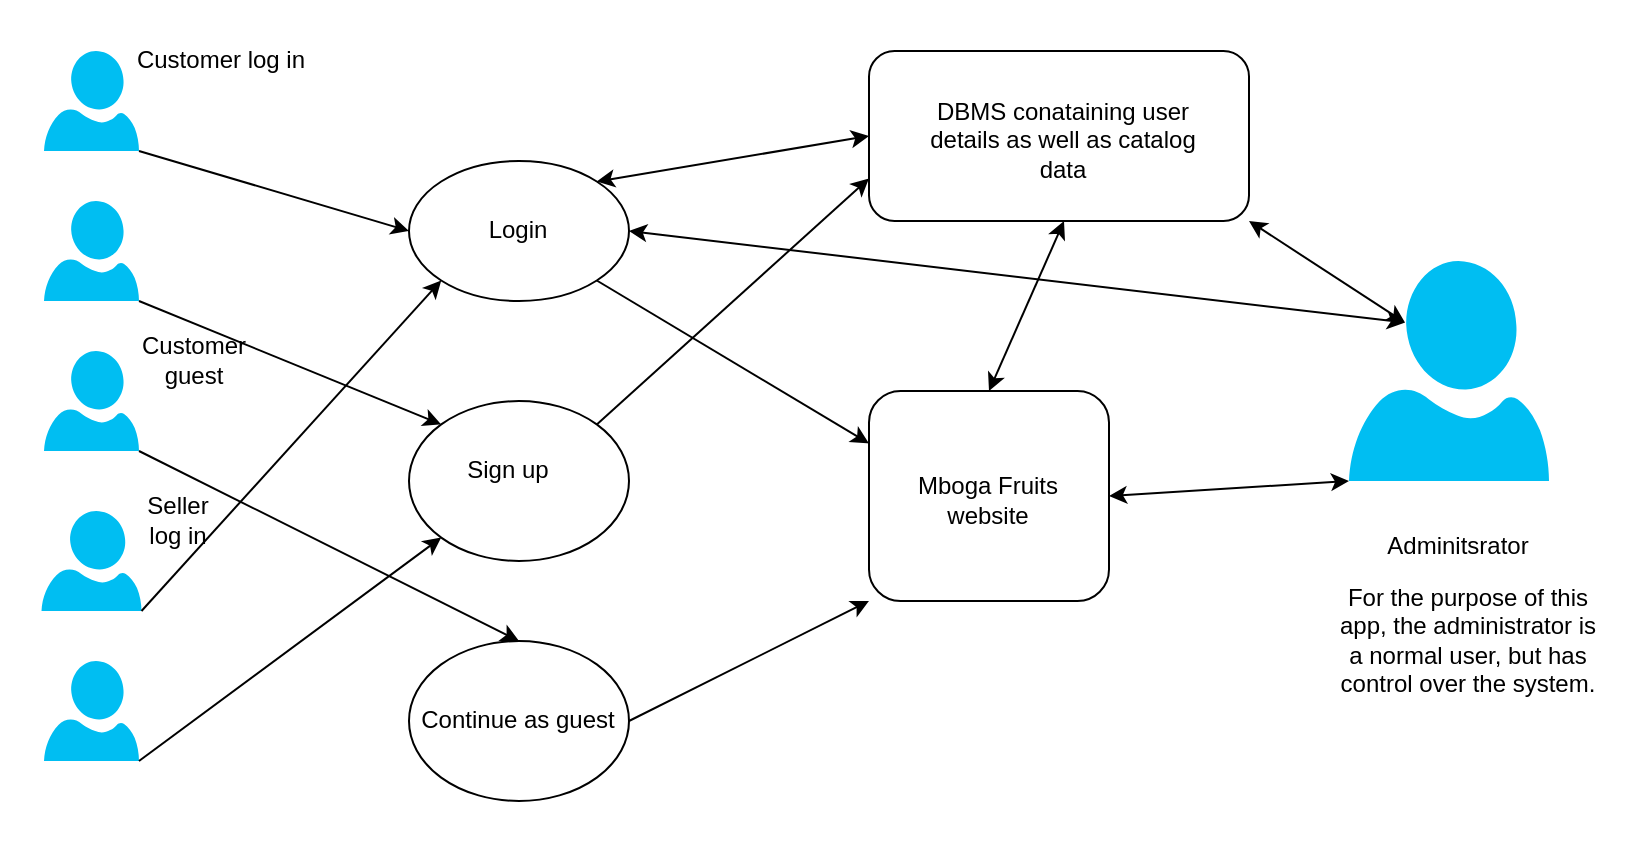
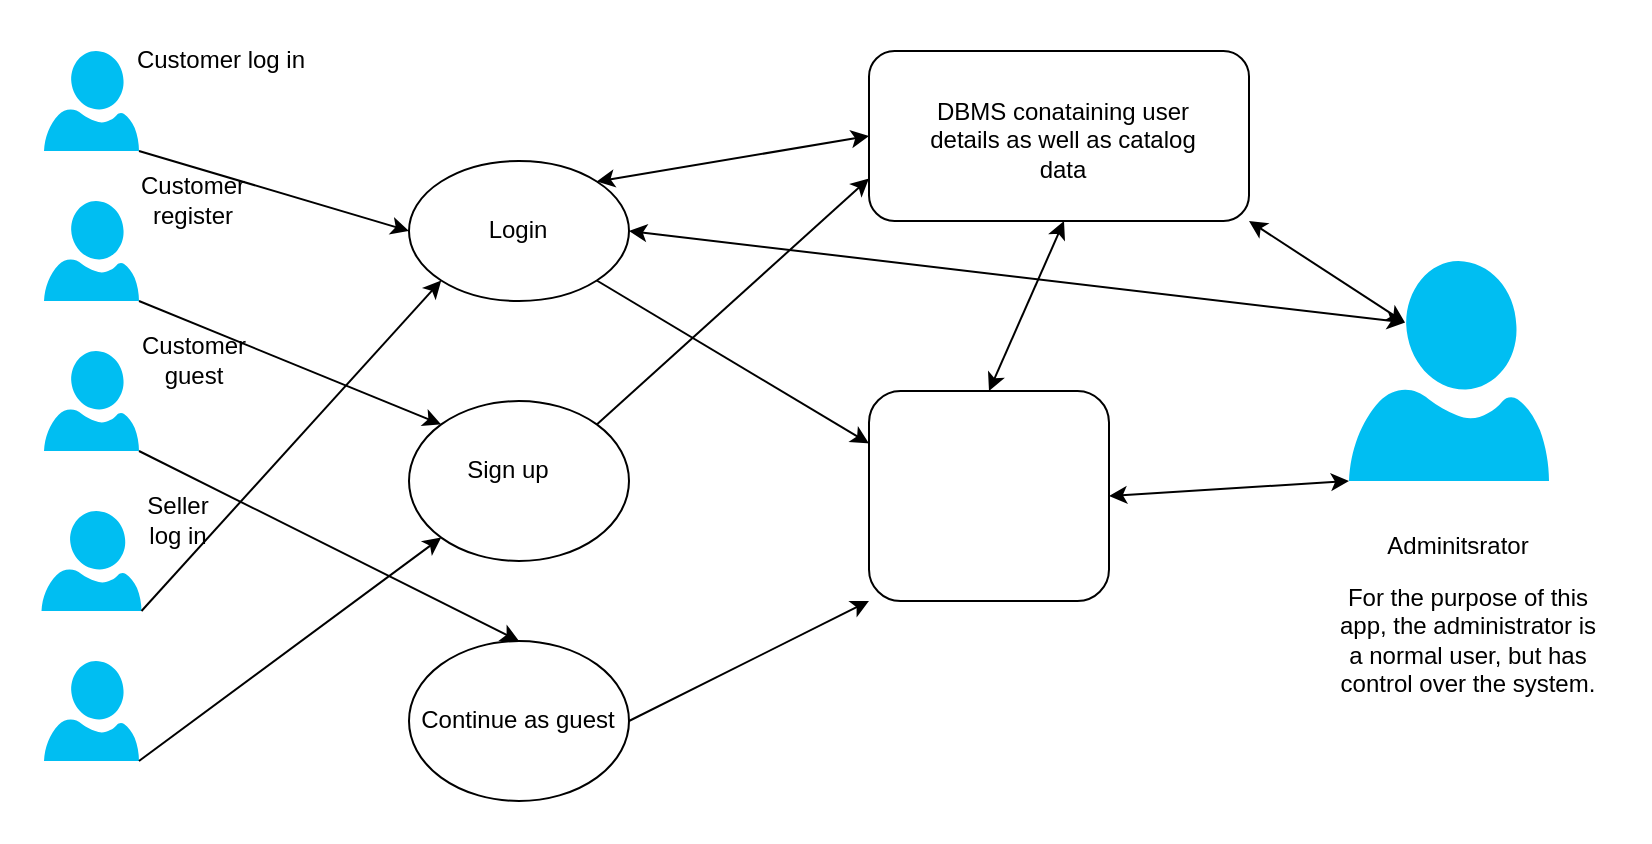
  <mxCell id="0" />
  <mxCell id="1" parent="0" />
  <mxCell id="2" value="" style="ellipse;whiteSpace=wrap;html=1;" vertex="1" parent="1"><mxGeometry x="204" y="80" width="110" height="70" as="geometry" /></mxCell>
  <mxCell id="3" value="Login" style="text;html=1;strokeColor=none;fillColor=none;align=center;verticalAlign=middle;whiteSpace=wrap;rounded=0;" vertex="1" parent="1"><mxGeometry x="219" y="75" width="80" height="80" as="geometry" /></mxCell>
  <mxCell id="4" value="" style="ellipse;whiteSpace=wrap;html=1;" vertex="1" parent="1"><mxGeometry x="204" y="200" width="110" height="80" as="geometry" /></mxCell>
  <mxCell id="5" value="Sign up" style="text;html=1;strokeColor=none;fillColor=none;align=center;verticalAlign=middle;whiteSpace=wrap;rounded=0;" vertex="1" parent="1"><mxGeometry x="219" y="220" width="70" height="30" as="geometry" /></mxCell>
  <mxCell id="6" value="" style="ellipse;whiteSpace=wrap;html=1;" vertex="1" parent="1"><mxGeometry x="204" y="320" width="110" height="80" as="geometry" /></mxCell>
  <mxCell id="7" value="Continue as guest" style="text;html=1;strokeColor=none;fillColor=none;align=center;verticalAlign=middle;whiteSpace=wrap;rounded=0;" vertex="1" parent="1"><mxGeometry x="204" y="320" width="110" height="80" as="geometry" /></mxCell>
  <mxCell id="8" value="" style="verticalLabelPosition=bottom;html=1;verticalAlign=top;align=center;strokeColor=none;fillColor=#00BEF2;shape=mxgraph.azure.user;" vertex="1" parent="1"><mxGeometry x="21.5" y="25" width="47.5" height="50" as="geometry" /></mxCell>
  <mxCell id="9" value="" style="verticalLabelPosition=bottom;html=1;verticalAlign=top;align=center;strokeColor=none;fillColor=#00BEF2;shape=mxgraph.azure.user;" vertex="1" parent="1"><mxGeometry x="21.5" y="100" width="47.5" height="50" as="geometry" /></mxCell>
  <mxCell id="10" value="" style="verticalLabelPosition=bottom;html=1;verticalAlign=top;align=center;strokeColor=none;fillColor=#00BEF2;shape=mxgraph.azure.user;" vertex="1" parent="1"><mxGeometry x="21.5" y="175" width="47.5" height="50" as="geometry" /></mxCell>
  <mxCell id="11" value="" style="verticalLabelPosition=bottom;html=1;verticalAlign=top;align=center;strokeColor=none;fillColor=#00BEF2;shape=mxgraph.azure.user;" vertex="1" parent="1"><mxGeometry x="20.25" y="255" width="50" height="50" as="geometry" /></mxCell>
  <mxCell id="12" value="" style="verticalLabelPosition=bottom;html=1;verticalAlign=top;align=center;strokeColor=none;fillColor=#00BEF2;shape=mxgraph.azure.user;" vertex="1" parent="1"><mxGeometry x="21.5" y="330" width="47.5" height="50" as="geometry" /></mxCell>
  <mxCell id="13" value="Customer log in" style="text;html=1;strokeColor=none;fillColor=none;align=center;verticalAlign=middle;whiteSpace=wrap;rounded=0;" vertex="1" parent="1"><mxGeometry x="64" y="20" width="92.5" height="20" as="geometry" /></mxCell>
+ <mxCell id="14" value="Customer register" style="text;html=1;strokeColor=none;fillColor=none;align=center;verticalAlign=middle;whiteSpace=wrap;rounded=0;" vertex="1" parent="1"><mxGeometry x="69" y="90" width="55" height="20" as="geometry" /></mxCell>
  <mxCell id="15" value="Customer guest" style="text;html=1;strokeColor=none;fillColor=none;align=center;verticalAlign=middle;whiteSpace=wrap;rounded=0;" vertex="1" parent="1"><mxGeometry x="76.5" y="170" width="40" height="20" as="geometry" /></mxCell>
  <mxCell id="16" value="Seller log in" style="text;html=1;strokeColor=none;fillColor=none;align=center;verticalAlign=middle;whiteSpace=wrap;rounded=0;" vertex="1" parent="1"><mxGeometry x="69" y="250" width="40" height="20" as="geometry" /></mxCell>
  <mxCell id="17" value="" style="rounded=1;whiteSpace=wrap;html=1;" vertex="1" parent="1"><mxGeometry x="434" y="195" width="120" height="105" as="geometry" /></mxCell>
- <mxCell id="18" value="Mboga Fruits website" style="text;html=1;strokeColor=none;fillColor=none;align=center;verticalAlign=middle;whiteSpace=wrap;rounded=0;" vertex="1" parent="1"><mxGeometry x="444" y="210" width="100" height="80" as="geometry" /></mxCell>
  <mxCell id="19" value="" style="rounded=1;whiteSpace=wrap;html=1;" vertex="1" parent="1"><mxGeometry x="434" y="25" width="190" height="85" as="geometry" /></mxCell>
  <mxCell id="20" value="DBMS conataining user details as well as catalog data" style="text;html=1;strokeColor=none;fillColor=none;align=center;verticalAlign=middle;whiteSpace=wrap;rounded=0;" vertex="1" parent="1"><mxGeometry x="459" y="30" width="145" height="80" as="geometry" /></mxCell>
  <mxCell id="21" value="" style="endArrow=classic;html=1;entryX=0;entryY=0.5;entryDx=0;entryDy=0;exitX=1;exitY=1;exitDx=0;exitDy=0;exitPerimeter=0;" edge="1" parent="1" source="8" target="2"><mxGeometry width="50" height="50" relative="1" as="geometry"><mxPoint x="264" y="240" as="sourcePoint" /><mxPoint x="314" y="190" as="targetPoint" /></mxGeometry></mxCell>
  <mxCell id="22" value="" style="endArrow=classic;html=1;entryX=0;entryY=0;entryDx=0;entryDy=0;exitX=1;exitY=1;exitDx=0;exitDy=0;exitPerimeter=0;" edge="1" parent="1" source="9" target="4"><mxGeometry width="50" height="50" relative="1" as="geometry"><mxPoint x="264" y="240" as="sourcePoint" /><mxPoint x="314" y="190" as="targetPoint" /></mxGeometry></mxCell>
  <mxCell id="23" value="" style="endArrow=classic;html=1;entryX=0.5;entryY=0;entryDx=0;entryDy=0;exitX=1;exitY=1;exitDx=0;exitDy=0;exitPerimeter=0;" edge="1" parent="1" source="10" target="7"><mxGeometry width="50" height="50" relative="1" as="geometry"><mxPoint x="264" y="240" as="sourcePoint" /><mxPoint x="314" y="190" as="targetPoint" /></mxGeometry></mxCell>
  <mxCell id="24" value="" style="endArrow=classic;html=1;entryX=0;entryY=1;entryDx=0;entryDy=0;exitX=1;exitY=1;exitDx=0;exitDy=0;exitPerimeter=0;" edge="1" parent="1" source="12" target="4"><mxGeometry width="50" height="50" relative="1" as="geometry"><mxPoint x="264" y="240" as="sourcePoint" /><mxPoint x="314" y="190" as="targetPoint" /></mxGeometry></mxCell>
  <mxCell id="25" value="" style="endArrow=classic;html=1;entryX=0;entryY=1;entryDx=0;entryDy=0;exitX=1;exitY=1;exitDx=0;exitDy=0;exitPerimeter=0;" edge="1" parent="1" source="11" target="2"><mxGeometry width="50" height="50" relative="1" as="geometry"><mxPoint x="264" y="240" as="sourcePoint" /><mxPoint x="314" y="190" as="targetPoint" /></mxGeometry></mxCell>
  <mxCell id="26" value="" style="endArrow=classic;startArrow=classic;html=1;entryX=0;entryY=0.5;entryDx=0;entryDy=0;exitX=1;exitY=0;exitDx=0;exitDy=0;" edge="1" parent="1" source="2" target="19"><mxGeometry width="50" height="50" relative="1" as="geometry"><mxPoint x="264" y="240" as="sourcePoint" /><mxPoint x="314" y="190" as="targetPoint" /></mxGeometry></mxCell>
  <mxCell id="27" value="" style="endArrow=classic;startArrow=classic;html=1;entryX=0.5;entryY=1;entryDx=0;entryDy=0;exitX=0.5;exitY=0;exitDx=0;exitDy=0;" edge="1" parent="1" source="17" target="20"><mxGeometry width="50" height="50" relative="1" as="geometry"><mxPoint x="264" y="240" as="sourcePoint" /><mxPoint x="314" y="190" as="targetPoint" /></mxGeometry></mxCell>
  <mxCell id="28" value="" style="endArrow=classic;html=1;entryX=0;entryY=0.25;entryDx=0;entryDy=0;exitX=1;exitY=1;exitDx=0;exitDy=0;" edge="1" parent="1" source="2" target="17"><mxGeometry width="50" height="50" relative="1" as="geometry"><mxPoint x="264" y="240" as="sourcePoint" /><mxPoint x="314" y="190" as="targetPoint" /></mxGeometry></mxCell>
  <mxCell id="29" value="" style="endArrow=classic;html=1;entryX=0;entryY=0.75;entryDx=0;entryDy=0;exitX=1;exitY=0;exitDx=0;exitDy=0;" edge="1" parent="1" source="4" target="19"><mxGeometry width="50" height="50" relative="1" as="geometry"><mxPoint x="264" y="240" as="sourcePoint" /><mxPoint x="314" y="190" as="targetPoint" /></mxGeometry></mxCell>
  <mxCell id="30" value="" style="endArrow=classic;html=1;entryX=0;entryY=1;entryDx=0;entryDy=0;exitX=1;exitY=0.5;exitDx=0;exitDy=0;" edge="1" parent="1" source="7" target="17"><mxGeometry width="50" height="50" relative="1" as="geometry"><mxPoint x="264" y="240" as="sourcePoint" /><mxPoint x="314" y="190" as="targetPoint" /></mxGeometry></mxCell>
  <mxCell id="31" value="" style="verticalLabelPosition=bottom;html=1;verticalAlign=top;align=center;strokeColor=none;fillColor=#00BEF2;shape=mxgraph.azure.user;" vertex="1" parent="1"><mxGeometry x="674" y="130" width="100" height="110" as="geometry" /></mxCell>
  <mxCell id="32" value="Adminitsrator" style="text;html=1;strokeColor=none;fillColor=none;align=center;verticalAlign=middle;whiteSpace=wrap;rounded=0;" vertex="1" parent="1"><mxGeometry x="674" y="255" width="110" height="35" as="geometry" /></mxCell>
  <mxCell id="33" value="For the purpose of this app, the administrator is a normal user, but has control over the system." style="text;html=1;strokeColor=none;fillColor=none;align=center;verticalAlign=middle;whiteSpace=wrap;rounded=0;" vertex="1" parent="1"><mxGeometry x="664" y="260" width="140" height="120" as="geometry" /></mxCell>
  <mxCell id="34" value="" style="endArrow=classic;startArrow=classic;html=1;entryX=1;entryY=1;entryDx=0;entryDy=0;exitX=0.28;exitY=0.28;exitDx=0;exitDy=0;exitPerimeter=0;" edge="1" parent="1" source="31" target="19"><mxGeometry width="50" height="50" relative="1" as="geometry"><mxPoint x="274" y="240" as="sourcePoint" /><mxPoint x="324" y="190" as="targetPoint" /></mxGeometry></mxCell>
  <mxCell id="35" value="" style="endArrow=classic;startArrow=classic;html=1;entryX=0.28;entryY=0.28;entryDx=0;entryDy=0;entryPerimeter=0;exitX=1;exitY=0.5;exitDx=0;exitDy=0;" edge="1" parent="1" source="2" target="31"><mxGeometry width="50" height="50" relative="1" as="geometry"><mxPoint x="554" y="400" as="sourcePoint" /><mxPoint x="604" y="350" as="targetPoint" /></mxGeometry></mxCell>
  <mxCell id="36" value="" style="endArrow=classic;startArrow=classic;html=1;entryX=0;entryY=1;entryDx=0;entryDy=0;entryPerimeter=0;exitX=1;exitY=0.5;exitDx=0;exitDy=0;" edge="1" parent="1" source="17" target="31"><mxGeometry width="50" height="50" relative="1" as="geometry"><mxPoint x="274" y="240" as="sourcePoint" /><mxPoint x="324" y="190" as="targetPoint" /></mxGeometry></mxCell>
